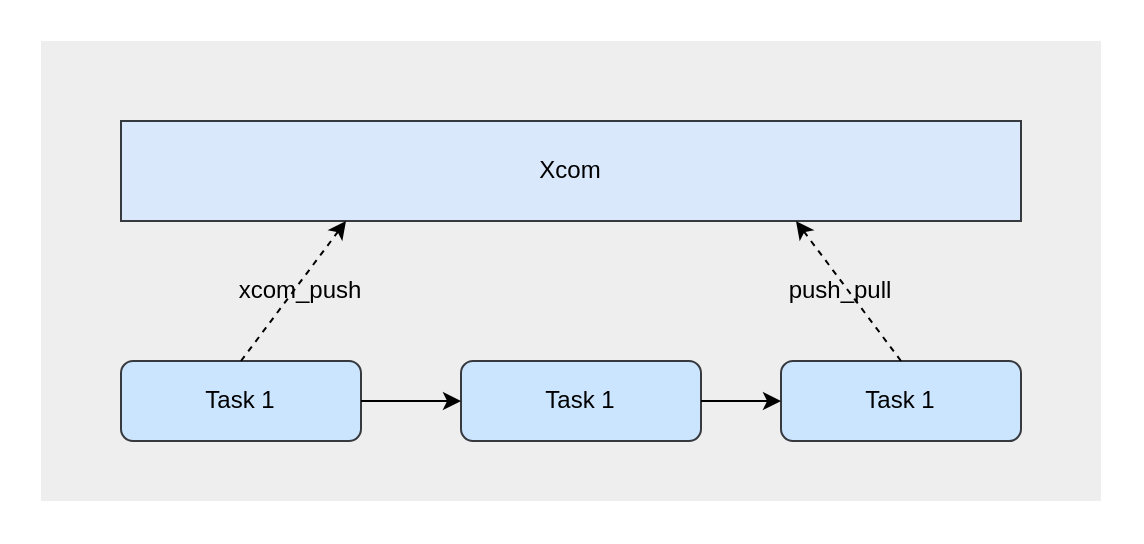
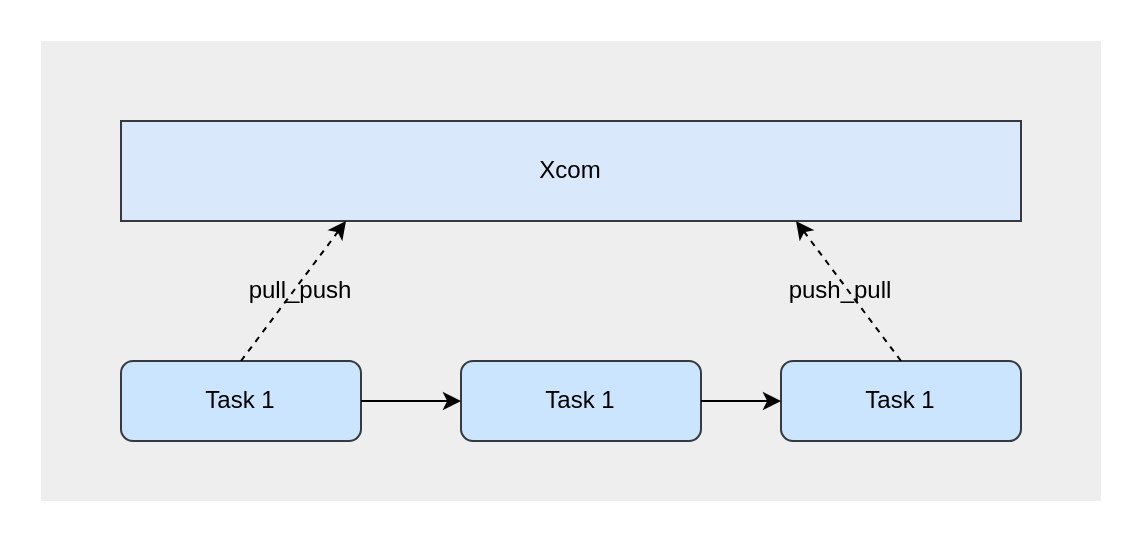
  <mxCell id="0" />
  <mxCell id="1" parent="0" />
  <mxCell id="2" value="" style="rounded=0;whiteSpace=wrap;html=1;fillColor=#eeeeee;strokeColor=none;" vertex="1" parent="1"><mxGeometry x="20" y="20" width="530" height="230" as="geometry" /></mxCell>
  <mxCell id="3" value="Xcom" style="rounded=0;whiteSpace=wrap;html=1;fillColor=#dae8fc;strokeColor=#36393d;fontColor=#000000;" vertex="1" parent="1"><mxGeometry x="60" y="60" width="450" height="50" as="geometry" /></mxCell>
  <mxCell id="4" value="Task 1" style="rounded=1;whiteSpace=wrap;html=1;fillColor=#cce5ff;strokeColor=#36393d;fontColor=#000000;" vertex="1" parent="1"><mxGeometry x="60" y="180" width="120" height="40" as="geometry" /></mxCell>
  <mxCell id="5" value="Task 1" style="rounded=1;whiteSpace=wrap;html=1;fillColor=#cce5ff;strokeColor=#36393d;fontColor=#000000;" vertex="1" parent="1"><mxGeometry x="230" y="180" width="120" height="40" as="geometry" /></mxCell>
  <mxCell id="6" value="Task 1" style="rounded=1;whiteSpace=wrap;html=1;fillColor=#cce5ff;strokeColor=#36393d;fontColor=#000000;" vertex="1" parent="1"><mxGeometry x="390" y="180" width="120" height="40" as="geometry" /></mxCell>
  <mxCell id="7" value="" style="endArrow=classic;html=1;exitX=0.5;exitY=0;exitDx=0;exitDy=0;entryX=0.25;entryY=1;entryDx=0;entryDy=0;dashed=1;" edge="1" parent="1" source="4" target="3"><mxGeometry width="50" height="50" relative="1" as="geometry"><mxPoint x="590" y="260" as="sourcePoint" /><mxPoint x="640" y="210" as="targetPoint" /></mxGeometry></mxCell>
  <mxCell id="8" value="" style="endArrow=classic;html=1;exitX=0.5;exitY=0;exitDx=0;exitDy=0;entryX=0.75;entryY=1;entryDx=0;entryDy=0;dashed=1;" edge="1" parent="1" source="6" target="3"><mxGeometry width="50" height="50" relative="1" as="geometry"><mxPoint x="130" y="190" as="sourcePoint" /><mxPoint x="182.5" y="120" as="targetPoint" /></mxGeometry></mxCell>
  <mxCell id="9" value="" style="endArrow=classic;html=1;fontColor=#000000;exitX=1;exitY=0.5;exitDx=0;exitDy=0;" edge="1" parent="1" source="4"><mxGeometry width="50" height="50" relative="1" as="geometry"><mxPoint x="470" y="260" as="sourcePoint" /><mxPoint x="230" y="200" as="targetPoint" /></mxGeometry></mxCell>
  <mxCell id="10" value="" style="endArrow=classic;html=1;fontColor=#000000;exitX=1;exitY=0.5;exitDx=0;exitDy=0;entryX=0;entryY=0.5;entryDx=0;entryDy=0;" edge="1" parent="1" source="5" target="6"><mxGeometry width="50" height="50" relative="1" as="geometry"><mxPoint x="190" y="210" as="sourcePoint" /><mxPoint x="240" y="210" as="targetPoint" /></mxGeometry></mxCell>
- <mxCell id="11" value="xcom_push" style="text;html=1;strokeColor=none;fillColor=none;align=center;verticalAlign=middle;whiteSpace=wrap;rounded=0;fontColor=#000000;" vertex="1" parent="1"><mxGeometry x="120" y="130" width="60" height="30" as="geometry" /></mxCell>
+ <mxCell id="11" value="pull_push" style="text;html=1;strokeColor=none;fillColor=none;align=center;verticalAlign=middle;whiteSpace=wrap;rounded=0;fontColor=#000000;" vertex="1" parent="1"><mxGeometry x="120" y="130" width="60" height="30" as="geometry" /></mxCell>
  <mxCell id="12" value="push_pull" style="text;html=1;strokeColor=none;fillColor=none;align=center;verticalAlign=middle;whiteSpace=wrap;rounded=0;fontColor=#000000;" vertex="1" parent="1"><mxGeometry x="390" y="130" width="60" height="30" as="geometry" /></mxCell>
